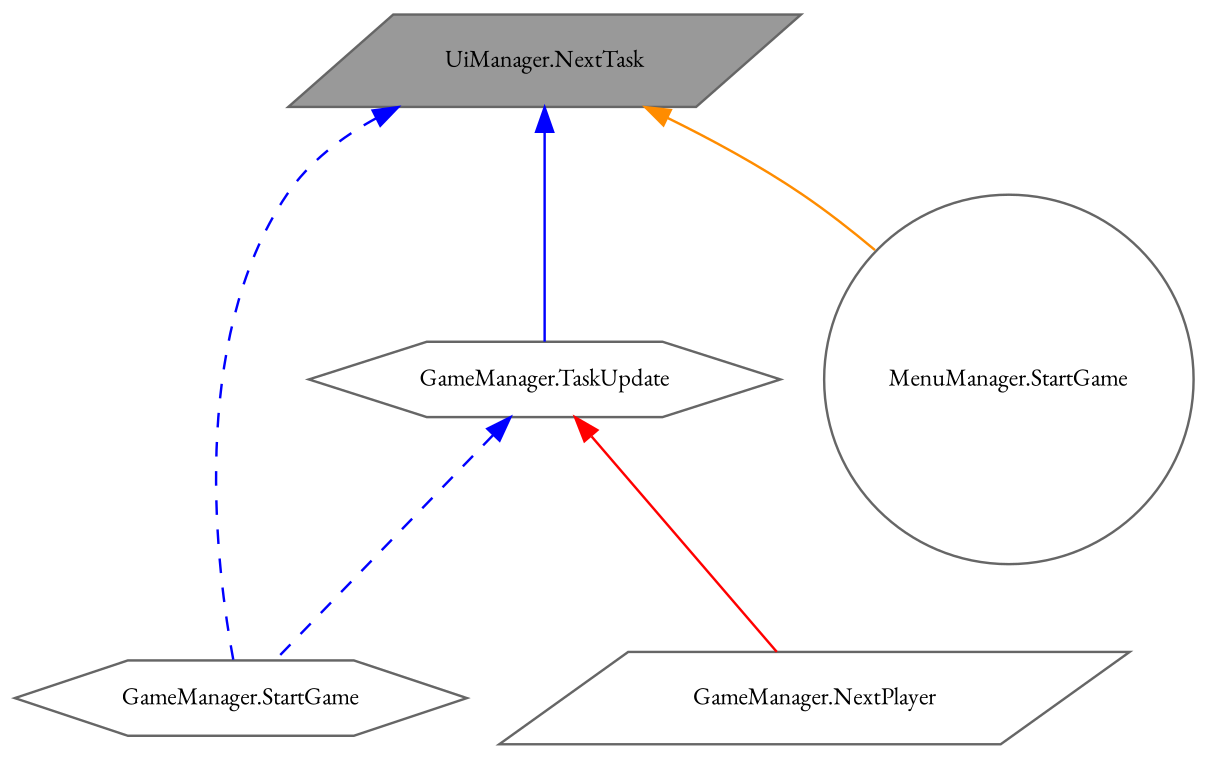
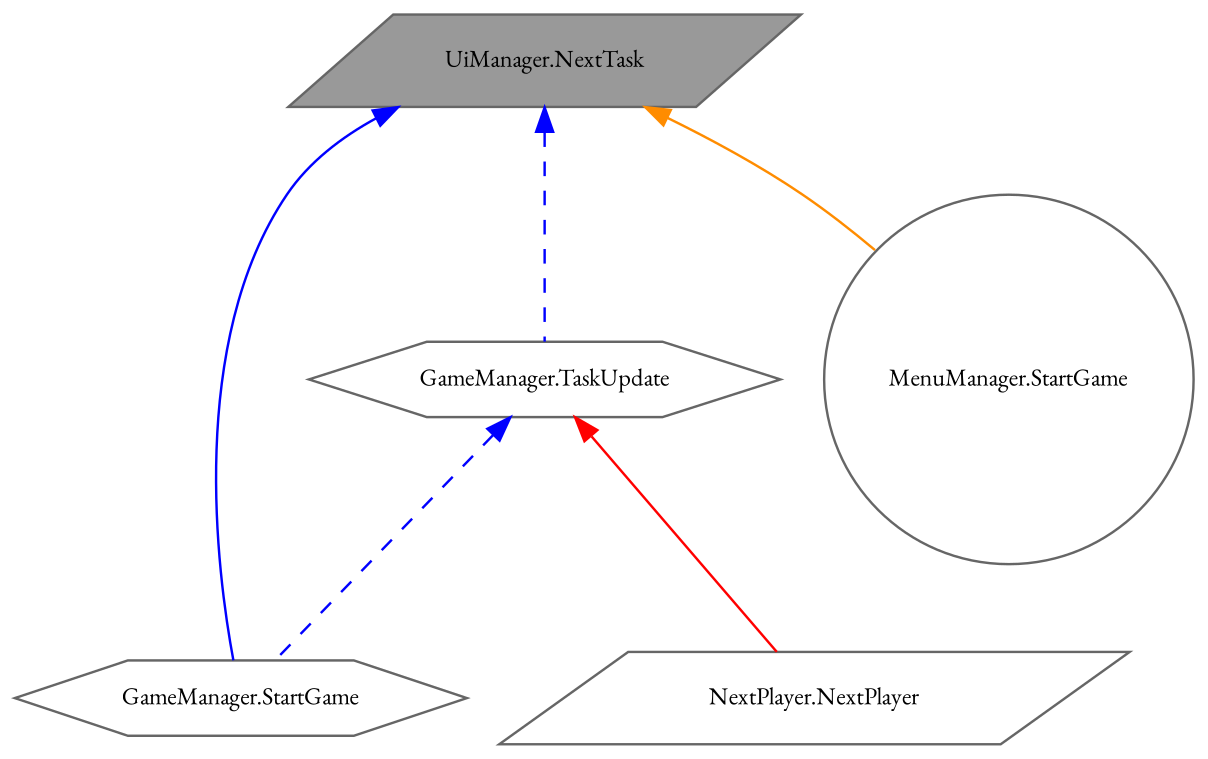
  digraph {
    fontname="EB Garamond"
    rankdir=TB
    node [color=grey40 fillcolor=white fontname="EB Garamond" fontsize=10 shape=parallelogram style=filled]
    edge [color=blue dir=back fontname="EB Garamond" fontsize=10 labelfontname=Helvetica labelfontsize=10 style=solid]
    n1 [color=gray40 fillcolor=grey60 fontcolor=black height=0.2 label="UiManager.NextTask" width=0.4]
    n2 [height=0.2 label="GameManager.StartGame" shape=hexagon width=0.4]
    n3 [height=0.2 label="GameManager.TaskUpdate" shape=hexagon width=0.4]
    n4 [height=0.2 label="MenuManager.StartGame" shape=circle width=0.4]
-   n5 [height=0.2 label="GameManager.NextPlayer" width=0.4]
-   n1 -> n2 [style=dashed]
-   n1 -> n3
+   n5 [height=0.2 label="NextPlayer.NextPlayer" width=0.4]
+   n1 -> n2
+   n1 -> n3 [style=dashed]
    n1 -> n4 [color=darkorange]
    n3 -> n2 [style=dashed]
    n3 -> n5 [color=red]
  }
